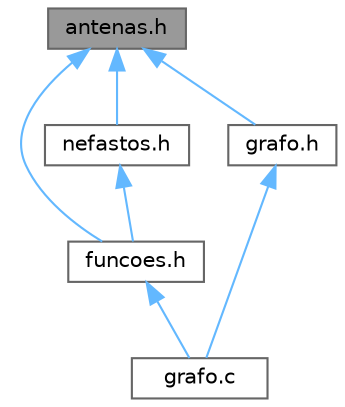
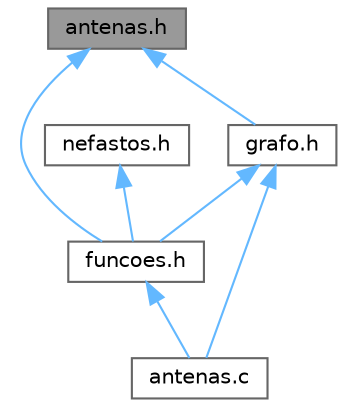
  digraph {
    node [color=grey40 fillcolor=white fontname=Helvetica fontsize=10 shape=box style=filled]
    edge [color=steelblue1 dir=back fontname=Helvetica fontsize=10 labelfontname=Helvetica labelfontsize=10 style=solid]
    n1 [color=gray40 fillcolor=grey60 fontcolor=black height=0.2 label="antenas.h" width=0.4]
    n2 [height=0.2 label="funcoes.h" width=0.4]
    n3 [height=0.2 label="grafo.h" width=0.4]
    n4 [height=0.2 label="nefastos.h" width=0.4]
-   n5 [height=0.2 label="grafo.c" width=0.4]
+   n5 [height=0.2 label="antenas.c" width=0.4]
    n1 -> n2
    n1 -> n3
-   n1 -> n4
    n2 -> n5
+   n3 -> n2
    n3 -> n5
    n4 -> n2
  }
